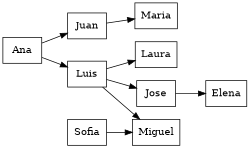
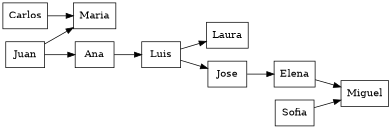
  digraph {
    rankdir=LR
    node [shape=box]
+   n1 [label=Carlos]
    n2 [label=Maria]
    n3 [label=Juan]
    n4 [label=Ana]
    n5 [label=Luis]
    n6 [label=Laura]
    n7 [label=Jose]
    n8 [label=Elena]
    n9 [label=Miguel]
    n10 [label=Sofia]
+   n1 -> n2
    n3 -> n2
-   n4 -> n3
+   n3 -> n4
    n4 -> n5
    n5 -> n6
    n5 -> n7
    n7 -> n8
-   n5 -> n9
+   n8 -> n9
    n10 -> n9
  }
